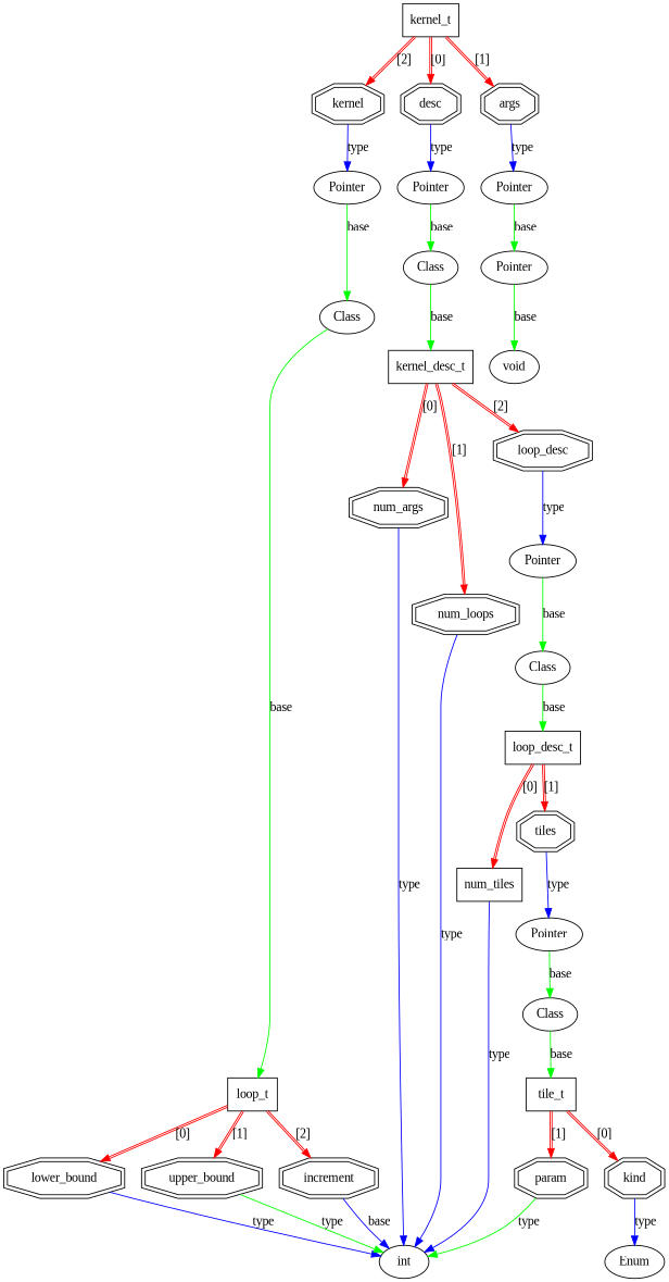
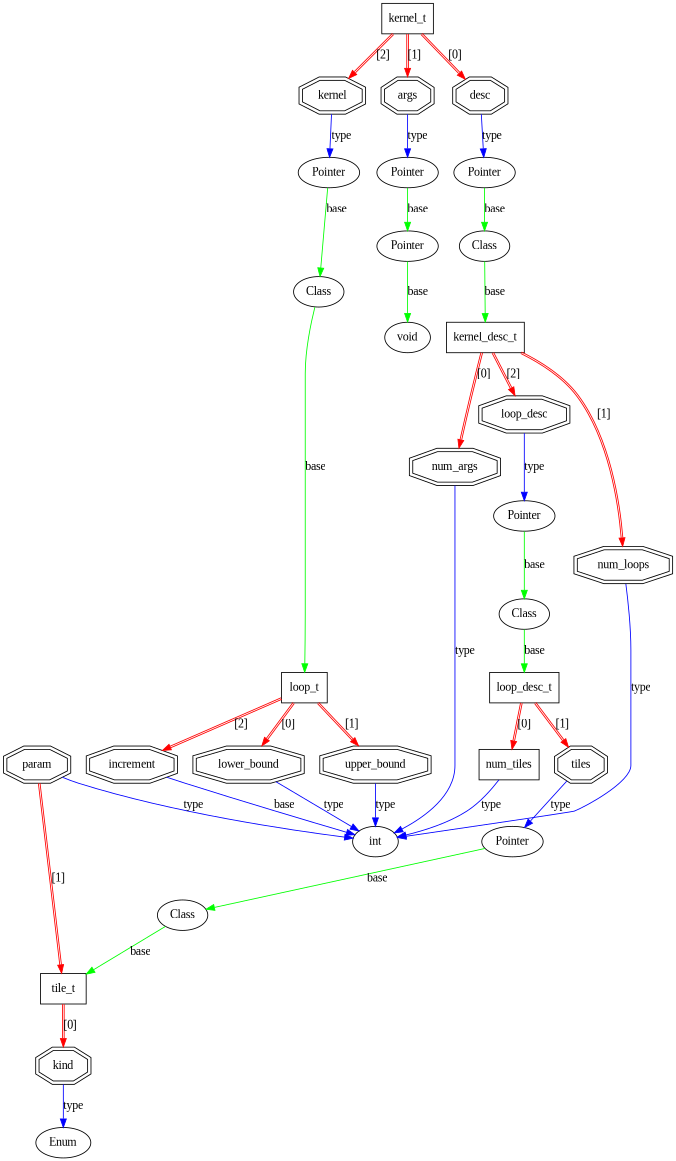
  digraph {
    fontname="Liberation Serif"
    node [fontname="Liberation Serif" shape=oval]
    edge [color="red:red" fontname="Liberation Serif"]
    n1 [label=loop_t shape=box]
    n2 [label=lower_bound shape=doubleoctagon]
    n3 [label=upper_bound shape=doubleoctagon]
    n4 [label=increment shape=doubleoctagon]
    n5 [label=int]
    n6 [label=loop_desc_t shape=box]
    n7 [label=num_tiles shape=box]
    n8 [label=tiles shape=doubleoctagon]
    n9 [label=Pointer]
    n10 [label=kernel_t shape=box]
    n11 [label=desc shape=doubleoctagon]
    n12 [label=args shape=doubleoctagon]
    n13 [label=kernel shape=doubleoctagon]
    n14 [label=Pointer]
    n15 [label=Pointer]
    n16 [label=Pointer]
    n17 [label=tile_t shape=box]
    n18 [label=kind shape=doubleoctagon]
    n19 [label=param shape=doubleoctagon]
    n20 [label=Enum]
    n21 [label=kernel_desc_t shape=box]
    n22 [label=num_args shape=doubleoctagon]
    n23 [label=num_loops shape=doubleoctagon]
    n24 [label=loop_desc shape=doubleoctagon]
    n25 [label=Pointer]
    n26 [label=Class]
    n27 [label=Class]
    n28 [label=Class]
    n29 [label=Pointer]
    n30 [label=void]
    n31 [label=Class]
    n1 -> n2 [label="[0]"]
    n1 -> n3 [label="[1]"]
    n1 -> n4 [label="[2]"]
    n2 -> n5 [color=blue label=type]
-   n3 -> n5 [color=green label=type]
+   n3 -> n5 [color=blue label=type]
    n4 -> n5 [color=blue label=base]
    n6 -> n7 [label="[0]"]
    n6 -> n8 [label="[1]"]
    n7 -> n5 [color=blue label=type]
    n8 -> n9 [color=blue label=type]
    n9 -> n26 [color=green label=base]
    n10 -> n11 [label="[0]"]
    n10 -> n12 [label="[1]"]
    n10 -> n13 [label="[2]"]
    n11 -> n14 [color=blue label=type]
    n12 -> n15 [color=blue label=type]
    n13 -> n16 [color=blue label=type]
    n14 -> n27 [color=green label=base]
    n15 -> n29 [color=green label=base]
    n16 -> n31 [color=green label=base]
    n17 -> n18 [label="[0]"]
-   n17 -> n19 [label="[1]"]
+   n19 -> n17 [label="[1]"]
    n18 -> n20 [color=blue label=type]
-   n19 -> n5 [color=green label=type]
+   n19 -> n5 [color=blue label=type]
    n21 -> n22 [label="[0]"]
    n21 -> n23 [label="[1]"]
    n21 -> n24 [label="[2]"]
    n22 -> n5 [color=blue label=type]
    n23 -> n5 [color=blue label=type]
    n24 -> n25 [color=blue label=type]
    n25 -> n28 [color=green label=base]
    n26 -> n17 [color=green label=base]
    n27 -> n21 [color=green label=base]
    n28 -> n6 [color=green label=base]
    n29 -> n30 [color=green label=base]
    n31 -> n1 [color=green label=base]
  }
